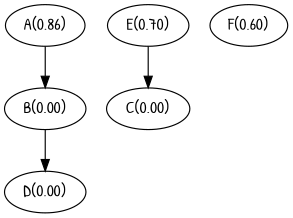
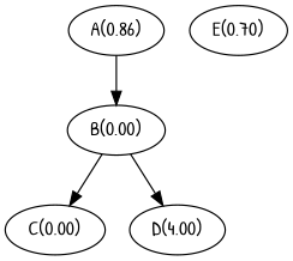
  strict digraph {
    fontname="Patrick Hand"
    node [fontname="Patrick Hand"]
    edge [fontname="Patrick Hand"]
    n1 [label="A(0.86)"]
    "B(0.00)"
    "C(0.00)"
-   "D(0.00)"
+   "D(0.00)" [label="D(4.00)"]
    "E(0.70)"
-   "F(0.60)"
    n1 -> "B(0.00)"
-   "E(0.70)" -> "C(0.00)"
+   "B(0.00)" -> "C(0.00)"
    "B(0.00)" -> "D(0.00)"
  }
